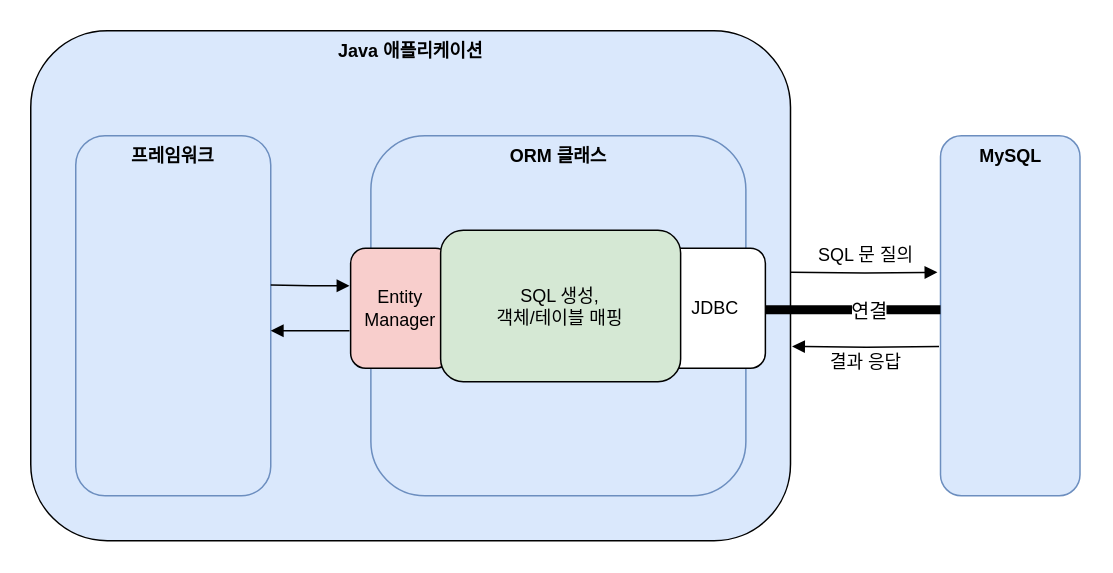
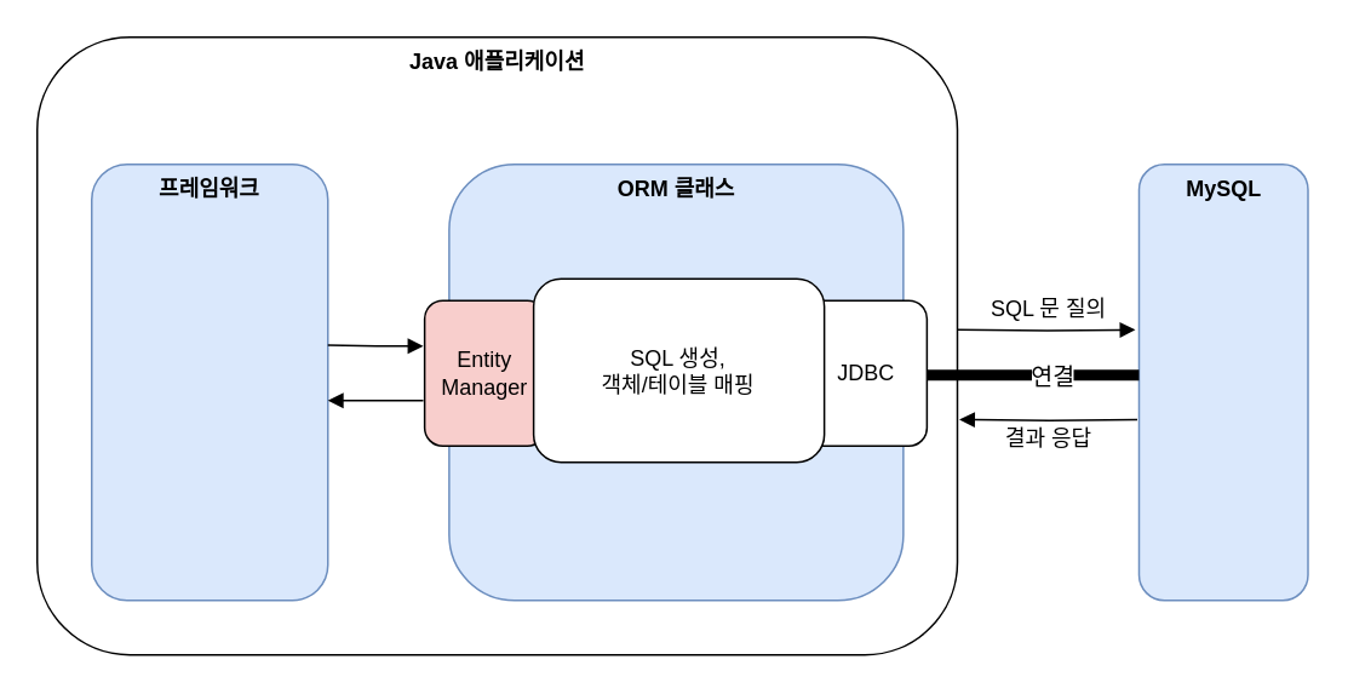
  <mxCell id="0" />
  <mxCell id="1" parent="0" />
- <mxCell id="2" value="&lt;b&gt;Java 애플리케이션&lt;/b&gt;" style="rounded=1;whiteSpace=wrap;html=1;verticalAlign=top;fillColor=#dae8fc;" vertex="1" parent="1"><mxGeometry x="20" y="20" width="506.5" height="340" as="geometry" /></mxCell>
+ <mxCell id="2" value="&lt;b&gt;Java 애플리케이션&lt;/b&gt;" style="rounded=1;whiteSpace=wrap;html=1;verticalAlign=top;" vertex="1" parent="1"><mxGeometry x="20" y="20" width="506.5" height="340" as="geometry" /></mxCell>
  <mxCell id="3" value="&lt;b&gt;프레임워크&lt;/b&gt;" style="rounded=1;whiteSpace=wrap;html=1;verticalAlign=top;fillColor=#dae8fc;strokeColor=#6c8ebf;" vertex="1" parent="1"><mxGeometry x="50" y="90" width="130" height="240" as="geometry" /></mxCell>
  <mxCell id="4" value="&lt;b&gt;ORM 클래스&lt;/b&gt;" style="rounded=1;whiteSpace=wrap;html=1;verticalAlign=top;fillColor=#dae8fc;strokeColor=#6c8ebf;" vertex="1" parent="1"><mxGeometry x="246.75" y="90" width="250" height="240" as="geometry" /></mxCell>
  <mxCell id="5" value="Entity&lt;br&gt;Manager" style="rounded=1;whiteSpace=wrap;html=1;fillColor=#f8cecc;" vertex="1" parent="1"><mxGeometry x="233.25" y="165" width="66.5" height="80" as="geometry" /></mxCell>
  <mxCell id="6" value="JDBC" style="rounded=1;whiteSpace=wrap;html=1;" vertex="1" parent="1"><mxGeometry x="443.25" y="165" width="66.5" height="80" as="geometry" /></mxCell>
- <mxCell id="7" value="SQL 생성,&lt;br&gt;객체/테이블 매핑" style="rounded=1;whiteSpace=wrap;html=1;fillColor=#d5e8d4;" vertex="1" parent="1"><mxGeometry x="293.25" y="153" width="160" height="101" as="geometry" /></mxCell>
+ <mxCell id="7" value="SQL 생성,&lt;br&gt;객체/테이블 매핑" style="rounded=1;whiteSpace=wrap;html=1;" vertex="1" parent="1"><mxGeometry x="293.25" y="153" width="160" height="101" as="geometry" /></mxCell>
  <mxCell id="8" style="edgeStyle=orthogonalEdgeStyle;rounded=0;orthogonalLoop=1;jettySize=auto;html=1;endArrow=block;endFill=1;startSize=6;endSize=6;" edge="1" parent="1"><mxGeometry relative="1" as="geometry"><mxPoint x="180" y="189.5" as="sourcePoint" /><mxPoint x="232.5" y="190" as="targetPoint" /></mxGeometry></mxCell>
  <mxCell id="9" style="edgeStyle=orthogonalEdgeStyle;rounded=0;orthogonalLoop=1;jettySize=auto;html=1;entryX=0;entryY=0.5;entryDx=0;entryDy=0;endArrow=none;endFill=0;startArrow=block;startFill=1;" edge="1" parent="1"><mxGeometry relative="1" as="geometry"><mxPoint x="180" y="220" as="sourcePoint" /><mxPoint x="232.5" y="220" as="targetPoint" /></mxGeometry></mxCell>
  <mxCell id="10" value="&lt;b&gt;MySQL&lt;/b&gt;" style="rounded=1;whiteSpace=wrap;html=1;verticalAlign=top;fillColor=#dae8fc;strokeColor=#6c8ebf;" vertex="1" parent="1"><mxGeometry x="626.5" y="90" width="93" height="240" as="geometry" /></mxCell>
  <mxCell id="11" style="edgeStyle=orthogonalEdgeStyle;rounded=0;orthogonalLoop=1;jettySize=auto;html=1;entryX=-0.022;entryY=0.417;entryDx=0;entryDy=0;entryPerimeter=0;endArrow=block;endFill=1;" edge="1" parent="1"><mxGeometry relative="1" as="geometry"><mxPoint x="526.5" y="181" as="sourcePoint" /><mxPoint x="624.454" y="181.08" as="targetPoint" /></mxGeometry></mxCell>
  <mxCell id="12" style="edgeStyle=orthogonalEdgeStyle;rounded=0;orthogonalLoop=1;jettySize=auto;html=1;entryX=-0.022;entryY=0.417;entryDx=0;entryDy=0;entryPerimeter=0;endArrow=none;endFill=0;startArrow=block;startFill=1;" edge="1" parent="1"><mxGeometry relative="1" as="geometry"><mxPoint x="527.55" y="230.5" as="sourcePoint" /><mxPoint x="625.504" y="230.58" as="targetPoint" /></mxGeometry></mxCell>
  <mxCell id="13" value="SQL 문 질의" style="text;html=1;strokeColor=none;fillColor=none;align=center;verticalAlign=middle;whiteSpace=wrap;rounded=0;" vertex="1" parent="1"><mxGeometry x="536.5" y="160" width="80" height="20" as="geometry" /></mxCell>
  <mxCell id="14" value="결과 응답" style="text;html=1;strokeColor=none;fillColor=none;align=center;verticalAlign=middle;whiteSpace=wrap;rounded=0;" vertex="1" parent="1"><mxGeometry x="536.5" y="231" width="80" height="20" as="geometry" /></mxCell>
  <mxCell id="15" value="" style="endArrow=none;html=1;rounded=0;strokeWidth=6;" edge="1" parent="1"><mxGeometry width="50" height="50" relative="1" as="geometry"><mxPoint x="509.5" y="206" as="sourcePoint" /><mxPoint x="626.5" y="206" as="targetPoint" /></mxGeometry></mxCell>
  <mxCell id="16" value="연결" style="edgeLabel;html=1;align=center;verticalAlign=middle;resizable=0;points=[];fontSize=13;" vertex="1" connectable="0" parent="15"><mxGeometry x="-0.115" relative="1" as="geometry"><mxPoint x="17" as="offset" /></mxGeometry></mxCell>
